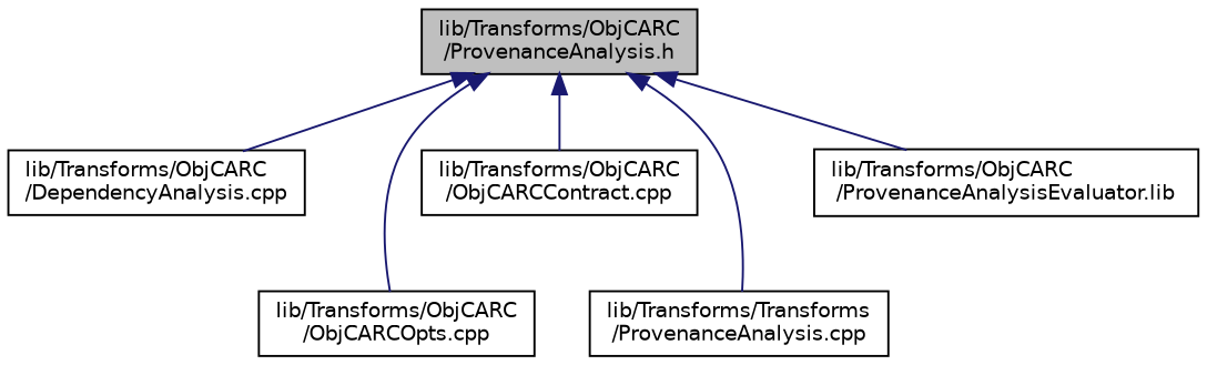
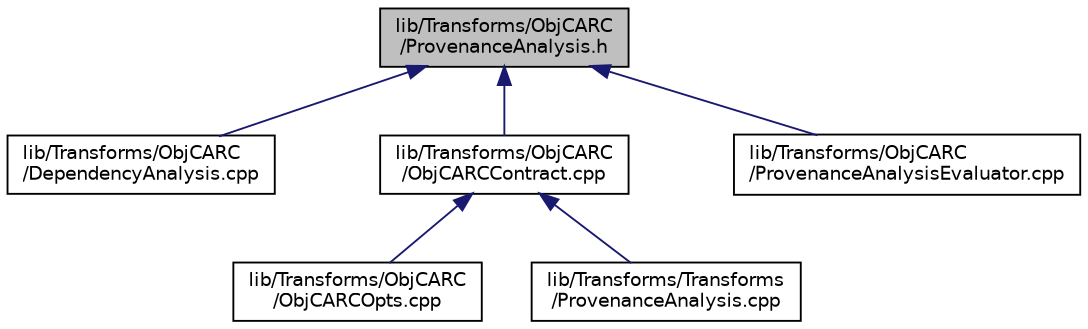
  digraph {
    node [color=black fontname=Helvetica fontsize=10 shape=record]
    edge [color=midnightblue dir=back fontname=Helvetica fontsize=10 labelfontname=Helvetica labelfontsize=10 style=solid]
    n1 [fillcolor=grey75 fontcolor=black height=0.2 label="lib/Transforms/ObjCARC\l/ProvenanceAnalysis.h" style=filled width=0.4]
    n2 [height=0.2 label="lib/Transforms/ObjCARC\l/DependencyAnalysis.cpp" width=0.4]
    n3 [height=0.2 label="lib/Transforms/ObjCARC\l/ObjCARCContract.cpp" width=0.4]
    n4 [height=0.2 label="lib/Transforms/ObjCARC\l/ObjCARCOpts.cpp" width=0.4]
    n5 [height=0.2 label="lib/Transforms/Transforms\l/ProvenanceAnalysis.cpp" width=0.4]
-   n6 [height=0.2 label="lib/Transforms/ObjCARC\l/ProvenanceAnalysisEvaluator.lib" width=0.4]
+   n6 [height=0.2 label="lib/Transforms/ObjCARC\l/ProvenanceAnalysisEvaluator.cpp" width=0.4]
    n1 -> n2
    n1 -> n3
-   n1 -> n4
-   n1 -> n5
+   n3 -> n4
+   n3 -> n5
    n1 -> n6
  }
